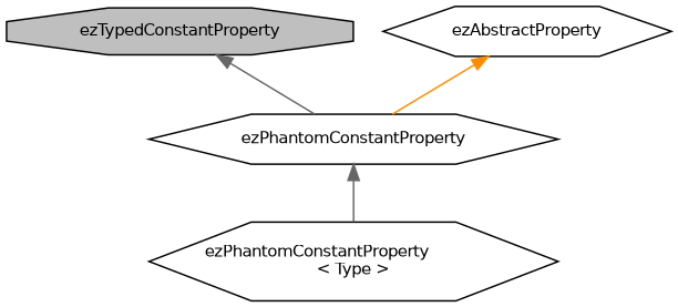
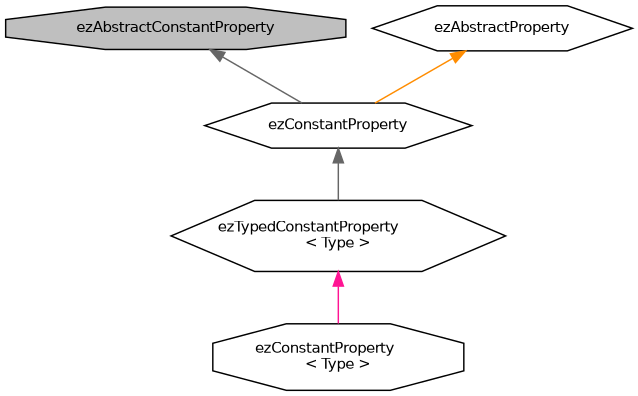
  digraph {
    node [color=black fillcolor=white fontname=Helvetica fontsize=10 shape=hexagon style=filled]
    edge [color=gray40 dir=back fontname=Helvetica fontsize=10 labelfontname=Helvetica labelfontsize=10 style=solid]
-   n1 [fillcolor=grey75 fontcolor=black height=0.2 label=ezTypedConstantProperty shape=octagon width=0.4]
-   n2 [height=0.2 label=ezPhantomConstantProperty width=0.4]
-   n3 [height=0.2 label="ezPhantomConstantProperty\l\< Type \>" width=0.4]
+   n1 [fillcolor=grey75 fontcolor=black height=0.2 label=ezAbstractConstantProperty shape=octagon width=0.4]
+   n2 [height=0.2 label=ezConstantProperty width=0.4]
+   n3 [height=0.2 label="ezTypedConstantProperty\l\< Type \>" width=0.4]
+   n4 [height=0.2 label="ezConstantProperty\l\< Type \>" shape=octagon width=0.4]
    n5 [height=0.2 label=ezAbstractProperty width=0.4]
    n1 -> n2
    n2 -> n3
+   n3 -> n4 [color=deeppink]
    n5 -> n2 [color=darkorange]
  }
